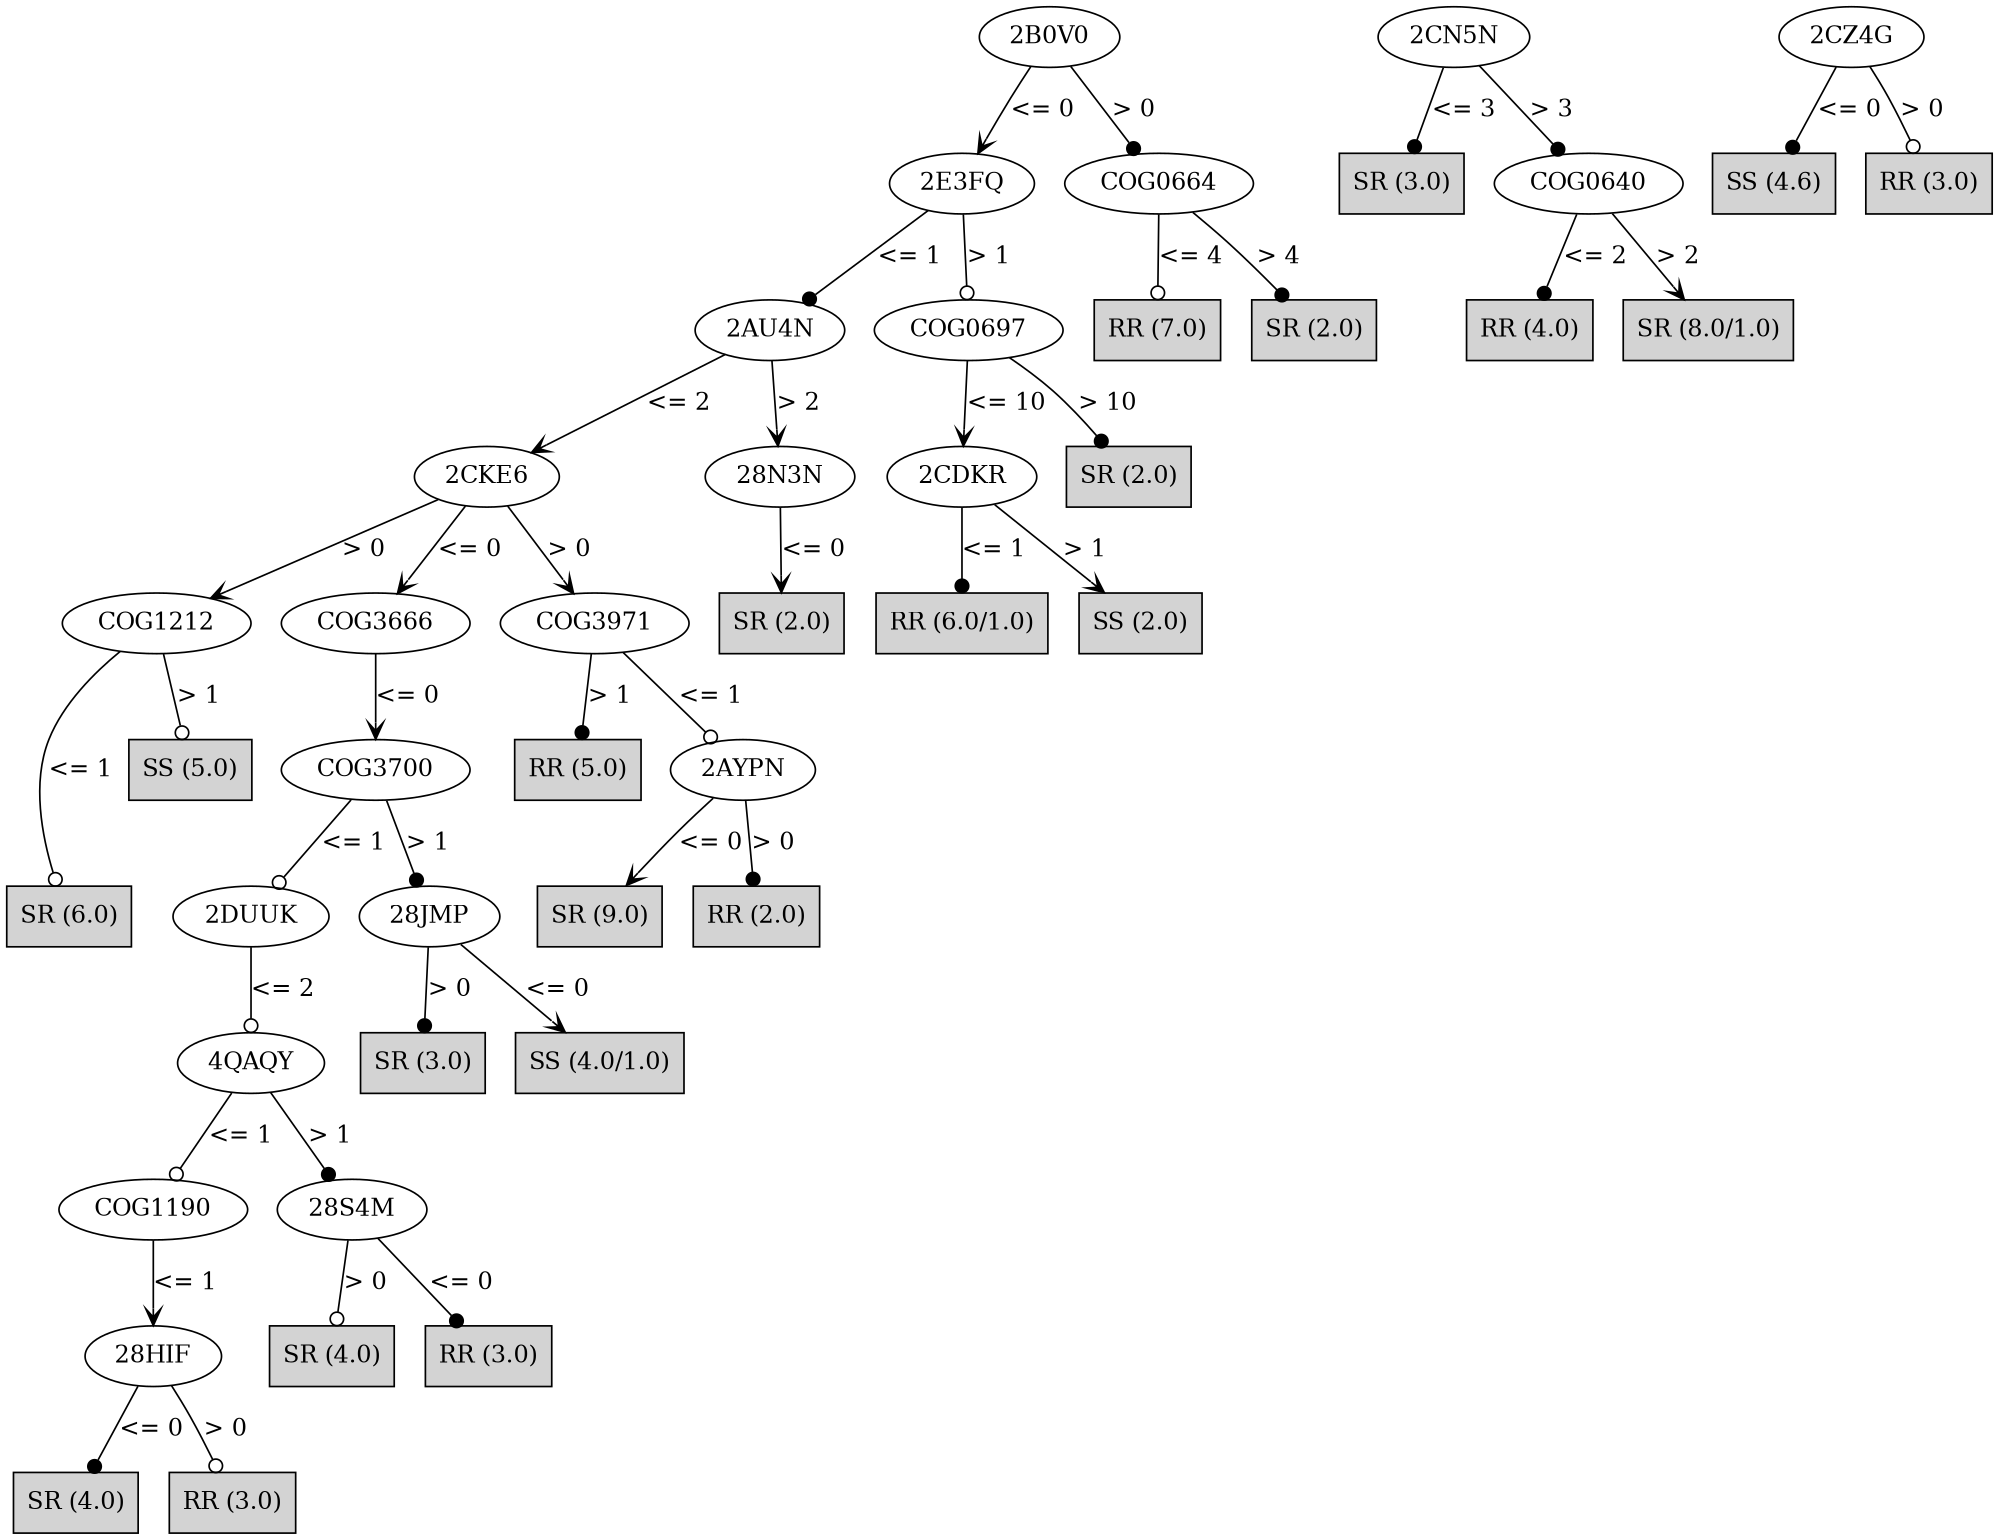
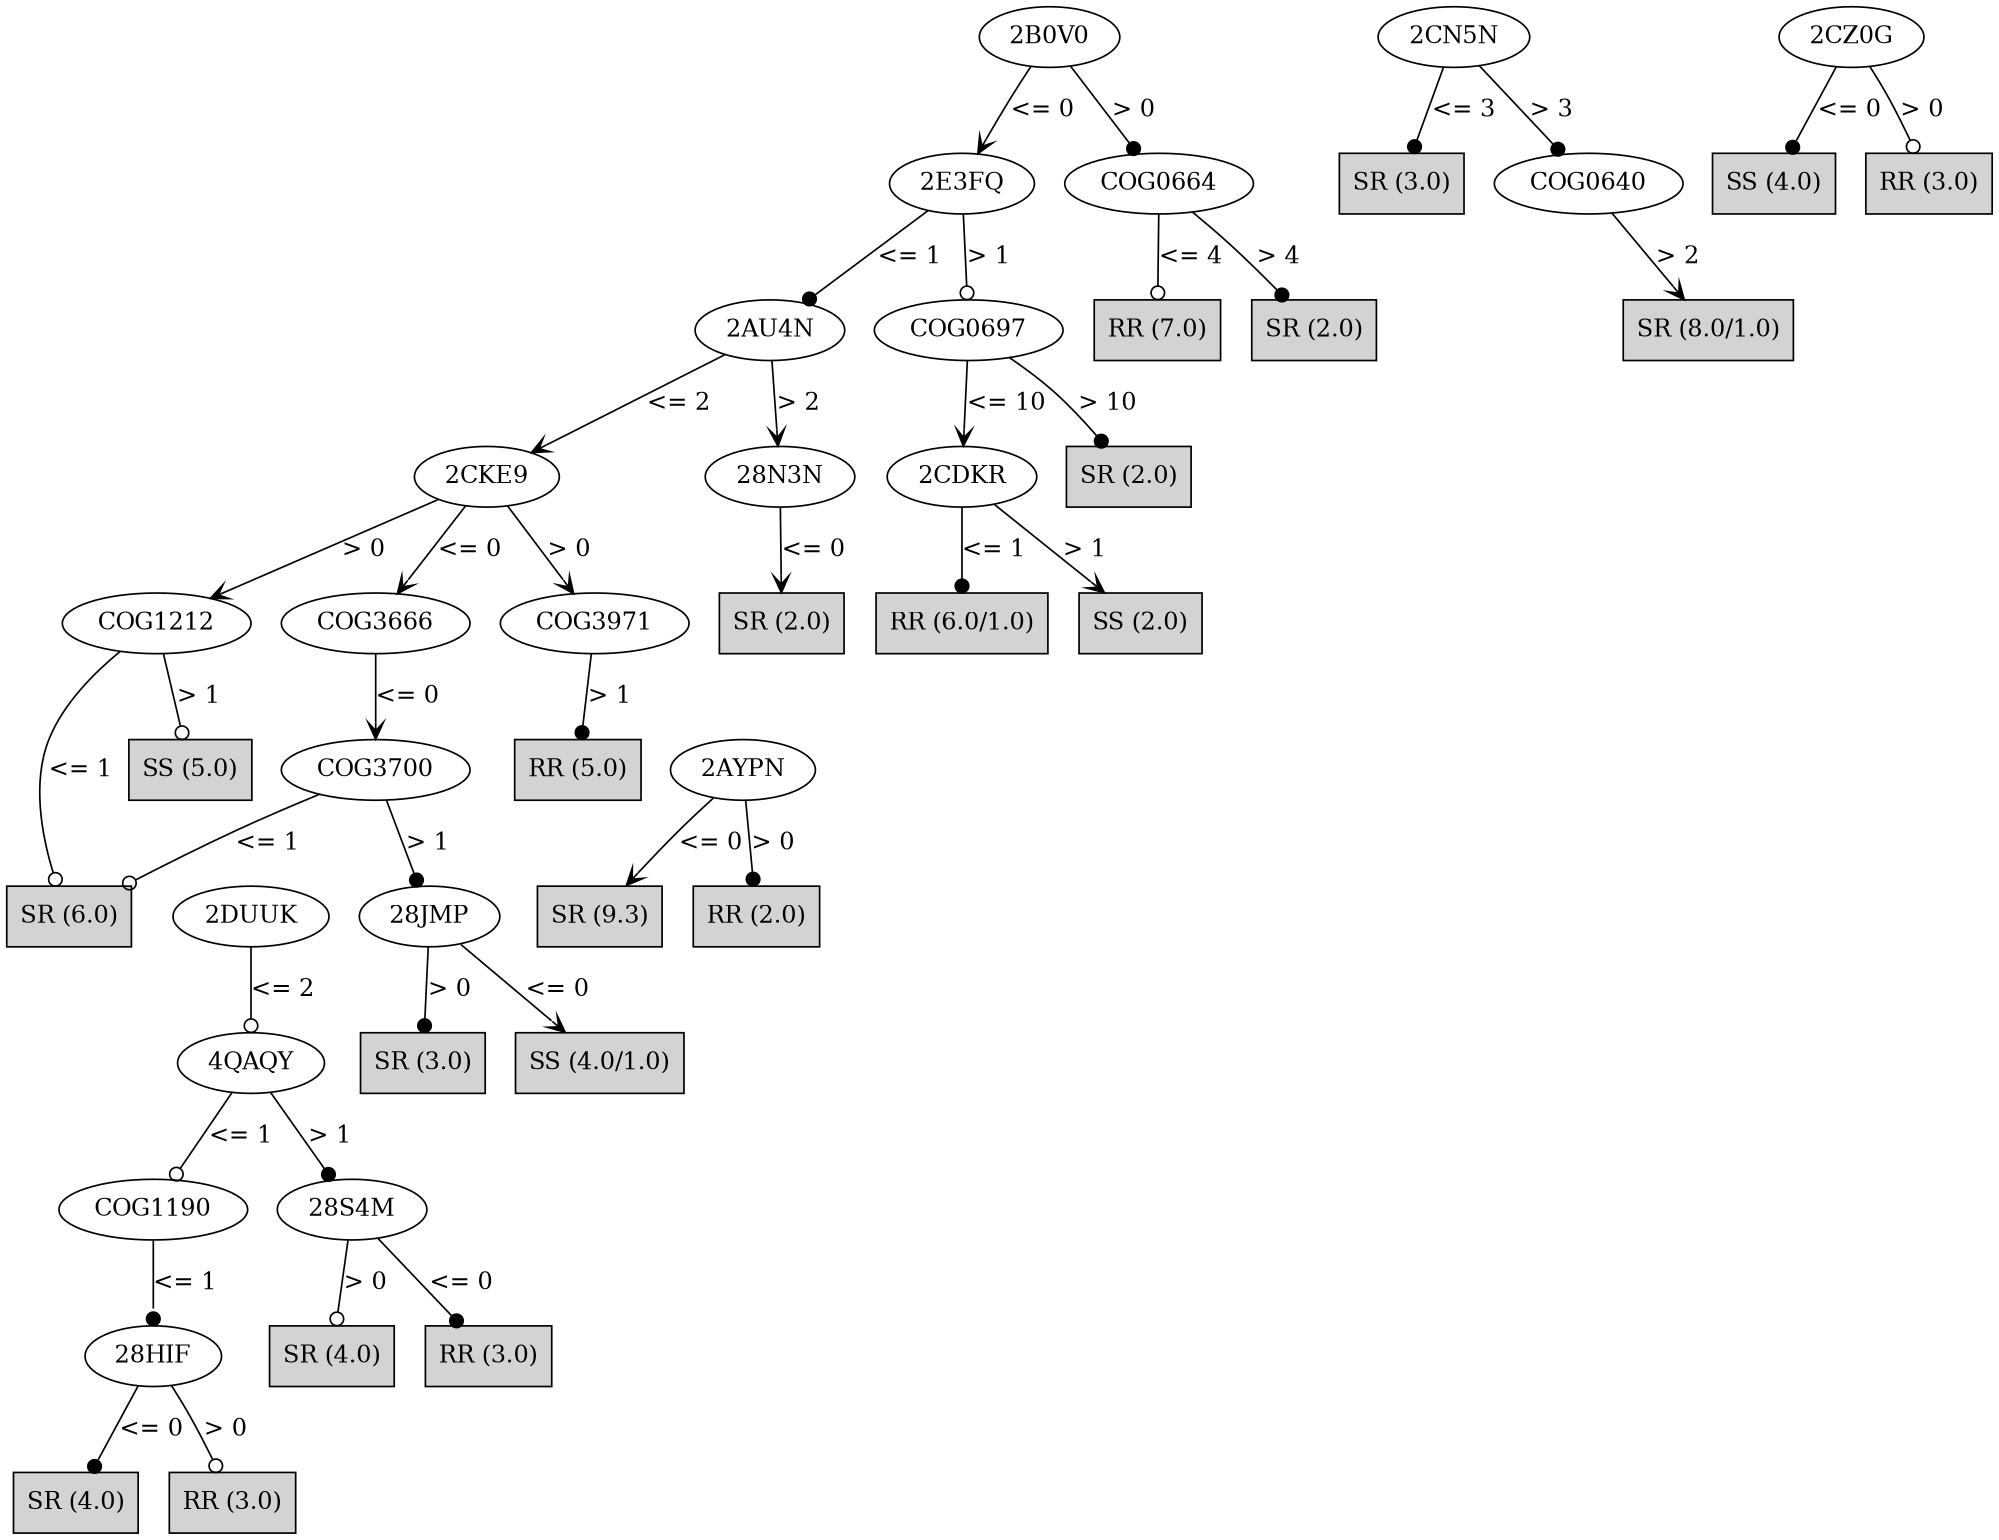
  digraph {
    edge [arrowhead=dot]
    n1 [label="2B0V0"]
    n2 [label="2E3FQ"]
    n3 [label=COG0664]
    n4 [label="2AU4N"]
    n5 [label=COG0697]
    n6 [label="RR (7.0)" shape=box style=filled]
    n7 [label="SR (2.0)" shape=box style=filled]
-   n8 [label="2CKE6"]
+   n8 [label="2CKE9"]
    n9 [label="28N3N"]
    n10 [label="2CDKR"]
    n11 [label="SR (2.0)" shape=box style=filled]
    n12 [label=COG3666]
    n13 [label=COG1212]
    n14 [label=COG3971]
    n15 [label="SR (2.0)" shape=box style=filled]
    n16 [label=COG3700]
    n17 [label="SR (6.0)" shape=box style=filled]
    n18 [label="SS (5.0)" shape=box style=filled]
    n19 [label="2DUUK"]
    n20 [label="28JMP"]
    n21 [label="2AYPN"]
    n22 [label="RR (5.0)" shape=box style=filled]
    n23 [label="4QAQY"]
    n24 [label="SS (4.0/1.0)" shape=box style=filled]
    n25 [label="SR (3.0)" shape=box style=filled]
    n26 [label=COG1190]
    n27 [label="28S4M"]
    n28 [label="2CN5N"]
    n29 [label="SR (3.0)" shape=box style=filled]
    n30 [label=COG0640]
    n31 [label="28HIF"]
    n32 [label="RR (3.0)" shape=box style=filled]
    n33 [label="SR (4.0)" shape=box style=filled]
    n34 [label="SR (4.0)" shape=box style=filled]
    n35 [label="RR (3.0)" shape=box style=filled]
-   n36 [label="RR (4.0)" shape=box style=filled]
    n37 [label="SR (8.0/1.0)" shape=box style=filled]
-   n38 [label="SR (9.0)" shape=box style=filled]
+   n38 [label="SR (9.3)" shape=box style=filled]
    n39 [label="RR (2.0)" shape=box style=filled]
-   n40 [label="2CZ4G"]
-   n41 [label="SS (4.6)" shape=box style=filled]
+   n40 [label="2CZ0G"]
+   n41 [label="SS (4.0)" shape=box style=filled]
    n42 [label="RR (3.0)" shape=box style=filled]
    n43 [label="RR (6.0/1.0)" shape=box style=filled]
    n44 [label="SS (2.0)" shape=box style=filled]
    n1 -> n2 [arrowhead=vee label="<= 0"]
    n1 -> n3 [label="> 0"]
    n2 -> n4 [label="<= 1"]
    n2 -> n5 [arrowhead=odot label="> 1"]
    n3 -> n6 [arrowhead=odot label="<= 4"]
    n3 -> n7 [label="> 4"]
    n4 -> n8 [arrowhead=vee label="<= 2"]
    n4 -> n9 [arrowhead=vee label="> 2"]
    n5 -> n10 [arrowhead=vee label="<= 10"]
    n5 -> n11 [label="> 10"]
    n8 -> n12 [arrowhead=vee label="<= 0"]
    n8 -> n13 [arrowhead=vee label="> 0"]
    n8 -> n14 [arrowhead=vee label="> 0"]
    n9 -> n15 [arrowhead=vee label="<= 0"]
    n10 -> n43 [label="<= 1"]
    n10 -> n44 [arrowhead=vee label="> 1"]
    n12 -> n16 [arrowhead=vee label="<= 0"]
    n13 -> n17 [arrowhead=odot label="<= 1"]
    n13 -> n18 [arrowhead=odot label="> 1"]
-   n14 -> n21 [arrowhead=odot label="<= 1"]
    n14 -> n22 [label="> 1"]
-   n16 -> n19 [arrowhead=odot label="<= 1"]
+   n16 -> n17 [arrowhead=odot label="<= 1"]
    n16 -> n20 [label="> 1"]
    n19 -> n23 [arrowhead=odot label="<= 2"]
    n20 -> n24 [arrowhead=vee label="<= 0"]
    n20 -> n25 [label="> 0"]
    n21 -> n38 [arrowhead=vee label="<= 0"]
    n21 -> n39 [label="> 0"]
    n23 -> n26 [arrowhead=odot label="<= 1"]
    n23 -> n27 [label="> 1"]
-   n26 -> n31 [arrowhead=vee label="<= 1"]
+   n26 -> n31 [label="<= 1"]
    n27 -> n32 [label="<= 0"]
    n27 -> n33 [arrowhead=odot label="> 0"]
    n28 -> n29 [label="<= 3"]
    n28 -> n30 [label="> 3"]
-   n30 -> n36 [label="<= 2"]
    n30 -> n37 [arrowhead=vee label="> 2"]
    n31 -> n34 [label="<= 0"]
    n31 -> n35 [arrowhead=odot label="> 0"]
    n40 -> n41 [label="<= 0"]
    n40 -> n42 [arrowhead=odot label="> 0"]
  }
